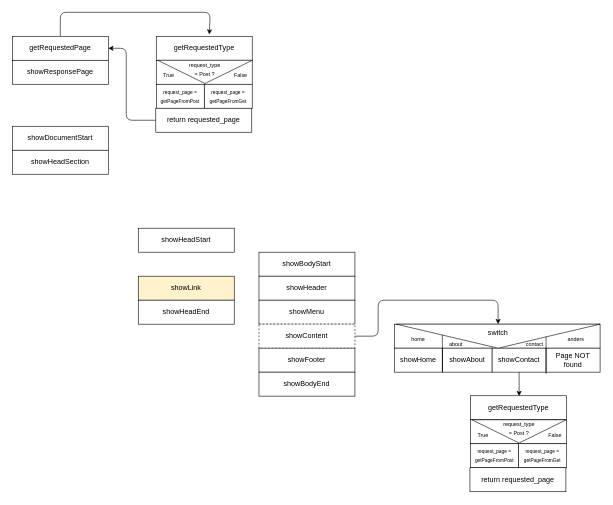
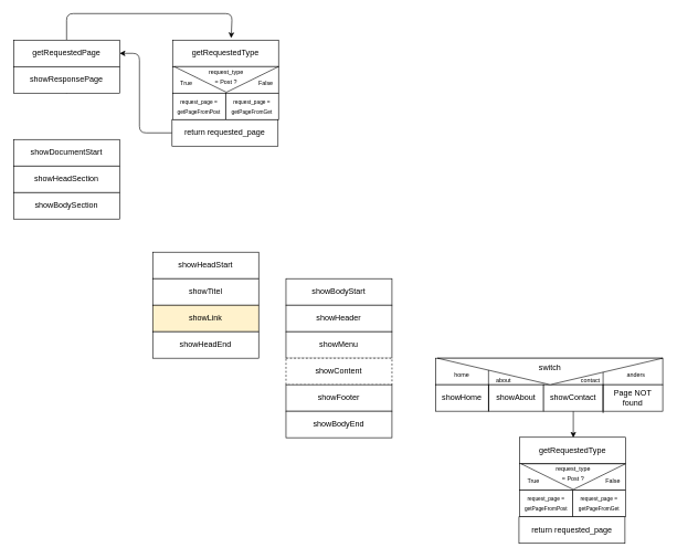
  <mxCell id="0" />
  <mxCell id="1" parent="0" />
  <mxCell id="2" style="edgeStyle=none;html=1;fontSize=9;exitX=0.5;exitY=0;exitDx=0;exitDy=0;entryX=0.553;entryY=-0.075;entryDx=0;entryDy=0;entryPerimeter=0;" edge="1" parent="1" source="3" target="25"><mxGeometry relative="1" as="geometry"><mxPoint x="350" y="20" as="targetPoint" /><Array as="points"><mxPoint x="100" y="20" /><mxPoint x="350" y="20" /></Array></mxGeometry></mxCell>
  <mxCell id="3" value="getRequestedPage" style="rounded=0;whiteSpace=wrap;html=1;" vertex="1" parent="1"><mxGeometry x="20" y="60" width="160" height="40" as="geometry" /></mxCell>
  <mxCell id="4" style="edgeStyle=none;html=1;exitX=0.5;exitY=1;exitDx=0;exitDy=0;" edge="1" parent="1" source="5" target="3"><mxGeometry relative="1" as="geometry" /></mxCell>
  <mxCell id="5" value="showResponsePage" style="rounded=0;whiteSpace=wrap;html=1;" vertex="1" parent="1"><mxGeometry x="20" y="100" width="160" height="40" as="geometry" /></mxCell>
  <mxCell id="6" value="showDocumentStart" style="rounded=0;whiteSpace=wrap;html=1;" vertex="1" parent="1"><mxGeometry x="20" y="210" width="160" height="40" as="geometry" /></mxCell>
  <mxCell id="7" value="showHeadSection" style="rounded=0;whiteSpace=wrap;html=1;" vertex="1" parent="1"><mxGeometry x="20" y="250" width="160" height="40" as="geometry" /></mxCell>
+ <mxCell id="8" value="showBodySection" style="rounded=0;whiteSpace=wrap;html=1;" vertex="1" parent="1"><mxGeometry x="20" y="290" width="160" height="40" as="geometry" /></mxCell>
  <mxCell id="9" value="showBodyStart" style="rounded=0;whiteSpace=wrap;html=1;" vertex="1" parent="1"><mxGeometry x="431.25" y="420" width="160" height="40" as="geometry" /></mxCell>
  <mxCell id="10" value="showHeader" style="rounded=0;whiteSpace=wrap;html=1;" vertex="1" parent="1"><mxGeometry x="431.25" y="460" width="160" height="40" as="geometry" /></mxCell>
  <mxCell id="11" value="showMenu" style="rounded=0;whiteSpace=wrap;html=1;" vertex="1" parent="1"><mxGeometry x="431.25" y="500" width="160" height="40" as="geometry" /></mxCell>
- <mxCell id="12" style="edgeStyle=none;html=1;entryX=0.5;entryY=0;entryDx=0;entryDy=0;fontSize=9;exitX=1;exitY=0.5;exitDx=0;exitDy=0;" edge="1" parent="1" source="13" target="39"><mxGeometry relative="1" as="geometry"><Array as="points"><mxPoint x="630" y="560" /><mxPoint x="630" y="500" /><mxPoint x="830" y="500" /></Array></mxGeometry></mxCell>
  <mxCell id="13" value="showContent" style="rounded=0;whiteSpace=wrap;html=1;dashed=1;" vertex="1" parent="1"><mxGeometry x="431.25" y="540" width="160" height="40" as="geometry" /></mxCell>
  <mxCell id="14" value="showFooter" style="rounded=0;whiteSpace=wrap;html=1;" vertex="1" parent="1"><mxGeometry x="431.25" y="580" width="160" height="40" as="geometry" /></mxCell>
  <mxCell id="15" value="showBodyEnd" style="rounded=0;whiteSpace=wrap;html=1;" vertex="1" parent="1"><mxGeometry x="431.25" y="620" width="160" height="40" as="geometry" /></mxCell>
  <mxCell id="16" value="showHeadStart" style="rounded=0;whiteSpace=wrap;html=1;" vertex="1" parent="1"><mxGeometry x="230" y="380" width="160" height="40" as="geometry" /></mxCell>
+ <mxCell id="17" value="showTitel" style="rounded=0;whiteSpace=wrap;html=1;" vertex="1" parent="1"><mxGeometry x="230" y="420" width="160" height="40" as="geometry" /></mxCell>
  <mxCell id="18" value="showLink" style="rounded=0;whiteSpace=wrap;html=1;fillColor=#fff2cc;" vertex="1" parent="1"><mxGeometry x="230" y="460" width="160" height="40" as="geometry" /></mxCell>
  <mxCell id="19" value="showHeadEnd" style="rounded=0;whiteSpace=wrap;html=1;" vertex="1" parent="1"><mxGeometry x="230" y="500" width="160" height="40" as="geometry" /></mxCell>
  <mxCell id="20" value="" style="rounded=0;whiteSpace=wrap;html=1;" vertex="1" parent="1"><mxGeometry x="657" y="540" width="343" height="40" as="geometry" /></mxCell>
  <mxCell id="21" value="showAbout" style="rounded=0;whiteSpace=wrap;html=1;" vertex="1" parent="1"><mxGeometry x="737" y="580" width="83" height="40" as="geometry" /></mxCell>
  <mxCell id="22" value="showHome" style="rounded=0;whiteSpace=wrap;html=1;" vertex="1" parent="1"><mxGeometry x="657" y="580" width="80" height="40" as="geometry" /></mxCell>
  <mxCell id="23" value="" style="edgeStyle=none;html=1;fontSize=9;" edge="1" parent="1" source="24"><mxGeometry relative="1" as="geometry"><mxPoint x="865" y="660" as="targetPoint" /></mxGeometry></mxCell>
  <mxCell id="24" value="showContact" style="rounded=0;whiteSpace=wrap;html=1;" vertex="1" parent="1"><mxGeometry x="820" y="580" width="90" height="40" as="geometry" /></mxCell>
  <mxCell id="25" value="getRequestedType" style="rounded=0;whiteSpace=wrap;html=1;" vertex="1" parent="1"><mxGeometry x="260" y="60" width="160" height="40" as="geometry" /></mxCell>
  <mxCell id="26" value="" style="rounded=0;whiteSpace=wrap;html=1;" vertex="1" parent="1"><mxGeometry x="260" y="100" width="160" height="40" as="geometry" /></mxCell>
  <mxCell id="27" value="" style="triangle;whiteSpace=wrap;html=1;rotation=90;" vertex="1" parent="1"><mxGeometry x="321.88" y="40.63" width="38.75" height="157.5" as="geometry" /></mxCell>
  <mxCell id="28" value="&lt;font style=&quot;font-size: 9px;&quot;&gt;request_type = Post ?&lt;/font&gt;" style="text;html=1;strokeColor=none;fillColor=none;align=center;verticalAlign=middle;whiteSpace=wrap;rounded=0;" vertex="1" parent="1"><mxGeometry x="311.25" y="100" width="60" height="30" as="geometry" /></mxCell>
  <mxCell id="29" value="&lt;font style=&quot;font-size: 9px;&quot;&gt;True&lt;/font&gt;&lt;span style=&quot;color: rgba(0, 0, 0, 0); font-family: monospace; font-size: 0px; text-align: start;&quot;&gt;%3CmxGraphModel%3E%3Croot%3E%3CmxCell%20id%3D%220%22%2F%3E%3CmxCell%20id%3D%221%22%20parent%3D%220%22%2F%3E%3CmxCell%20id%3D%222%22%20value%3D%22%26lt%3Bfont%20style%3D%26quot%3Bfont-size%3A%209px%3B%26quot%3B%26gt%3Brequest_type%20%3D%20Post%26lt%3B%2Ffont%26gt%3B%22%20style%3D%22text%3Bhtml%3D1%3BstrokeColor%3Dnone%3BfillColor%3Dnone%3Balign%3Dcenter%3BverticalAlign%3Dmiddle%3BwhiteSpace%3Dwrap%3Brounded%3D0%3B%22%20vertex%3D%221%22%20parent%3D%221%22%3E%3CmxGeometry%20x%3D%22401.25%22%20y%3D%22120%22%20width%3D%2260%22%20height%3D%2230%22%20as%3D%22geometry%22%2F%3E%3C%2FmxCell%3E%3C%2Froot%3E%3C%2FmxGraphModel%3E&lt;/span&gt;" style="text;html=1;strokeColor=none;fillColor=none;align=center;verticalAlign=middle;whiteSpace=wrap;rounded=0;" vertex="1" parent="1"><mxGeometry x="251.25" y="110" width="60" height="30" as="geometry" /></mxCell>
  <mxCell id="30" value="&lt;font style=&quot;font-size: 9px;&quot;&gt;False&lt;/font&gt;" style="text;html=1;strokeColor=none;fillColor=none;align=center;verticalAlign=middle;whiteSpace=wrap;rounded=0;" vertex="1" parent="1"><mxGeometry x="371.25" y="110" width="60" height="30" as="geometry" /></mxCell>
  <mxCell id="31" value="" style="rounded=0;whiteSpace=wrap;html=1;" vertex="1" parent="1"><mxGeometry x="260.25" y="140" width="79.75" height="40" as="geometry" /></mxCell>
  <mxCell id="32" value="" style="rounded=0;whiteSpace=wrap;html=1;" vertex="1" parent="1"><mxGeometry x="340.25" y="140" width="79.75" height="40" as="geometry" /></mxCell>
  <mxCell id="33" value="&lt;font style=&quot;font-size: 8px;&quot;&gt;request_page = getPageFromPost&lt;/font&gt;" style="text;html=1;strokeColor=none;fillColor=none;align=center;verticalAlign=middle;whiteSpace=wrap;rounded=0;" vertex="1" parent="1"><mxGeometry x="270.13" y="145" width="60" height="30" as="geometry" /></mxCell>
  <mxCell id="34" value="&lt;font style=&quot;font-size: 8px;&quot;&gt;request_page = getPageFromGet&lt;/font&gt;" style="text;html=1;strokeColor=none;fillColor=none;align=center;verticalAlign=middle;whiteSpace=wrap;rounded=0;" vertex="1" parent="1"><mxGeometry x="350.13" y="145" width="60" height="30" as="geometry" /></mxCell>
  <mxCell id="35" style="edgeStyle=none;html=1;fontSize=9;entryX=1;entryY=0.5;entryDx=0;entryDy=0;" edge="1" parent="1" source="36" target="3"><mxGeometry relative="1" as="geometry"><mxPoint x="190" y="200" as="targetPoint" /><Array as="points"><mxPoint x="210" y="200" /><mxPoint x="210" y="80" /></Array></mxGeometry></mxCell>
  <mxCell id="36" value="return requested_page" style="rounded=0;whiteSpace=wrap;html=1;" vertex="1" parent="1"><mxGeometry x="259.25" y="180" width="160" height="40" as="geometry" /></mxCell>
  <mxCell id="37" value="Page NOT found" style="rounded=0;whiteSpace=wrap;html=1;" vertex="1" parent="1"><mxGeometry x="910" y="580" width="90" height="40" as="geometry" /></mxCell>
  <mxCell id="38" value="" style="triangle;whiteSpace=wrap;html=1;fontSize=8;rotation=90;" vertex="1" parent="1"><mxGeometry x="810" y="390" width="40" height="340" as="geometry" /></mxCell>
  <mxCell id="39" value="&lt;font style=&quot;font-size: 12px;&quot;&gt;switch&lt;/font&gt;" style="text;html=1;strokeColor=none;fillColor=none;align=center;verticalAlign=middle;whiteSpace=wrap;rounded=0;" vertex="1" parent="1"><mxGeometry x="800" y="540" width="60" height="30" as="geometry" /></mxCell>
  <mxCell id="40" value="&lt;font style=&quot;font-size: 9px;&quot;&gt;home&lt;/font&gt;" style="text;html=1;strokeColor=none;fillColor=none;align=center;verticalAlign=middle;whiteSpace=wrap;rounded=0;" vertex="1" parent="1"><mxGeometry x="667" y="550" width="60" height="30" as="geometry" /></mxCell>
  <mxCell id="41" value="&lt;font style=&quot;font-size: 9px;&quot;&gt;about&lt;/font&gt;" style="text;html=1;strokeColor=none;fillColor=none;align=center;verticalAlign=middle;whiteSpace=wrap;rounded=0;" vertex="1" parent="1"><mxGeometry x="730" y="558" width="60" height="30" as="geometry" /></mxCell>
  <mxCell id="42" value="&lt;font style=&quot;font-size: 9px;&quot;&gt;contact&lt;/font&gt;" style="text;html=1;strokeColor=none;fillColor=none;align=center;verticalAlign=middle;whiteSpace=wrap;rounded=0;" vertex="1" parent="1"><mxGeometry x="861" y="558" width="60" height="30" as="geometry" /></mxCell>
  <mxCell id="43" value="&lt;font style=&quot;font-size: 9px;&quot;&gt;anders&lt;/font&gt;" style="text;html=1;strokeColor=none;fillColor=none;align=center;verticalAlign=middle;whiteSpace=wrap;rounded=0;" vertex="1" parent="1"><mxGeometry x="930" y="550" width="60" height="30" as="geometry" /></mxCell>
  <mxCell id="44" value="" style="endArrow=none;html=1;fontSize=9;exitX=1;exitY=1;exitDx=0;exitDy=0;" edge="1" parent="1" source="22"><mxGeometry width="50" height="50" relative="1" as="geometry"><mxPoint x="687" y="608" as="sourcePoint" /><mxPoint x="737" y="558" as="targetPoint" /></mxGeometry></mxCell>
  <mxCell id="45" value="" style="endArrow=none;html=1;fontSize=9;exitX=1;exitY=1;exitDx=0;exitDy=0;" edge="1" parent="1"><mxGeometry width="50" height="50" relative="1" as="geometry"><mxPoint x="910" y="623" as="sourcePoint" /><mxPoint x="910" y="561" as="targetPoint" /></mxGeometry></mxCell>
  <mxCell id="46" value="getRequestedType" style="rounded=0;whiteSpace=wrap;html=1;" vertex="1" parent="1"><mxGeometry x="783.75" y="659.37" width="160" height="40" as="geometry" /></mxCell>
  <mxCell id="47" value="" style="rounded=0;whiteSpace=wrap;html=1;" vertex="1" parent="1"><mxGeometry x="783.75" y="699.37" width="160" height="40" as="geometry" /></mxCell>
  <mxCell id="48" value="" style="triangle;whiteSpace=wrap;html=1;rotation=90;" vertex="1" parent="1"><mxGeometry x="845.63" y="640" width="38.75" height="157.5" as="geometry" /></mxCell>
  <mxCell id="49" value="&lt;font style=&quot;font-size: 9px;&quot;&gt;request_type = Post ?&lt;/font&gt;" style="text;html=1;strokeColor=none;fillColor=none;align=center;verticalAlign=middle;whiteSpace=wrap;rounded=0;" vertex="1" parent="1"><mxGeometry x="835" y="699.37" width="60" height="30" as="geometry" /></mxCell>
  <mxCell id="50" value="&lt;font style=&quot;font-size: 9px;&quot;&gt;True&lt;/font&gt;&lt;span style=&quot;color: rgba(0, 0, 0, 0); font-family: monospace; font-size: 0px; text-align: start;&quot;&gt;%3CmxGraphModel%3E%3Croot%3E%3CmxCell%20id%3D%220%22%2F%3E%3CmxCell%20id%3D%221%22%20parent%3D%220%22%2F%3E%3CmxCell%20id%3D%222%22%20value%3D%22%26lt%3Bfont%20style%3D%26quot%3Bfont-size%3A%209px%3B%26quot%3B%26gt%3Brequest_type%20%3D%20Post%26lt%3B%2Ffont%26gt%3B%22%20style%3D%22text%3Bhtml%3D1%3BstrokeColor%3Dnone%3BfillColor%3Dnone%3Balign%3Dcenter%3BverticalAlign%3Dmiddle%3BwhiteSpace%3Dwrap%3Brounded%3D0%3B%22%20vertex%3D%221%22%20parent%3D%221%22%3E%3CmxGeometry%20x%3D%22401.25%22%20y%3D%22120%22%20width%3D%2260%22%20height%3D%2230%22%20as%3D%22geometry%22%2F%3E%3C%2FmxCell%3E%3C%2Froot%3E%3C%2FmxGraphModel%3E&lt;/span&gt;" style="text;html=1;strokeColor=none;fillColor=none;align=center;verticalAlign=middle;whiteSpace=wrap;rounded=0;" vertex="1" parent="1"><mxGeometry x="775" y="709.37" width="60" height="30" as="geometry" /></mxCell>
  <mxCell id="51" value="&lt;font style=&quot;font-size: 9px;&quot;&gt;False&lt;/font&gt;" style="text;html=1;strokeColor=none;fillColor=none;align=center;verticalAlign=middle;whiteSpace=wrap;rounded=0;" vertex="1" parent="1"><mxGeometry x="895" y="709.37" width="60" height="30" as="geometry" /></mxCell>
  <mxCell id="52" value="" style="rounded=0;whiteSpace=wrap;html=1;" vertex="1" parent="1"><mxGeometry x="784" y="739.37" width="79.75" height="40" as="geometry" /></mxCell>
  <mxCell id="53" value="" style="rounded=0;whiteSpace=wrap;html=1;" vertex="1" parent="1"><mxGeometry x="864" y="739.37" width="79.75" height="40" as="geometry" /></mxCell>
  <mxCell id="54" value="&lt;font style=&quot;font-size: 8px;&quot;&gt;request_page = getPageFromPost&lt;/font&gt;" style="text;html=1;strokeColor=none;fillColor=none;align=center;verticalAlign=middle;whiteSpace=wrap;rounded=0;" vertex="1" parent="1"><mxGeometry x="793.88" y="744.37" width="60" height="30" as="geometry" /></mxCell>
  <mxCell id="55" value="&lt;font style=&quot;font-size: 8px;&quot;&gt;request_page = getPageFromGet&lt;/font&gt;" style="text;html=1;strokeColor=none;fillColor=none;align=center;verticalAlign=middle;whiteSpace=wrap;rounded=0;" vertex="1" parent="1"><mxGeometry x="873.88" y="744.37" width="60" height="30" as="geometry" /></mxCell>
  <mxCell id="56" value="return requested_page" style="rounded=0;whiteSpace=wrap;html=1;" vertex="1" parent="1"><mxGeometry x="783" y="779.37" width="160" height="40" as="geometry" /></mxCell>
